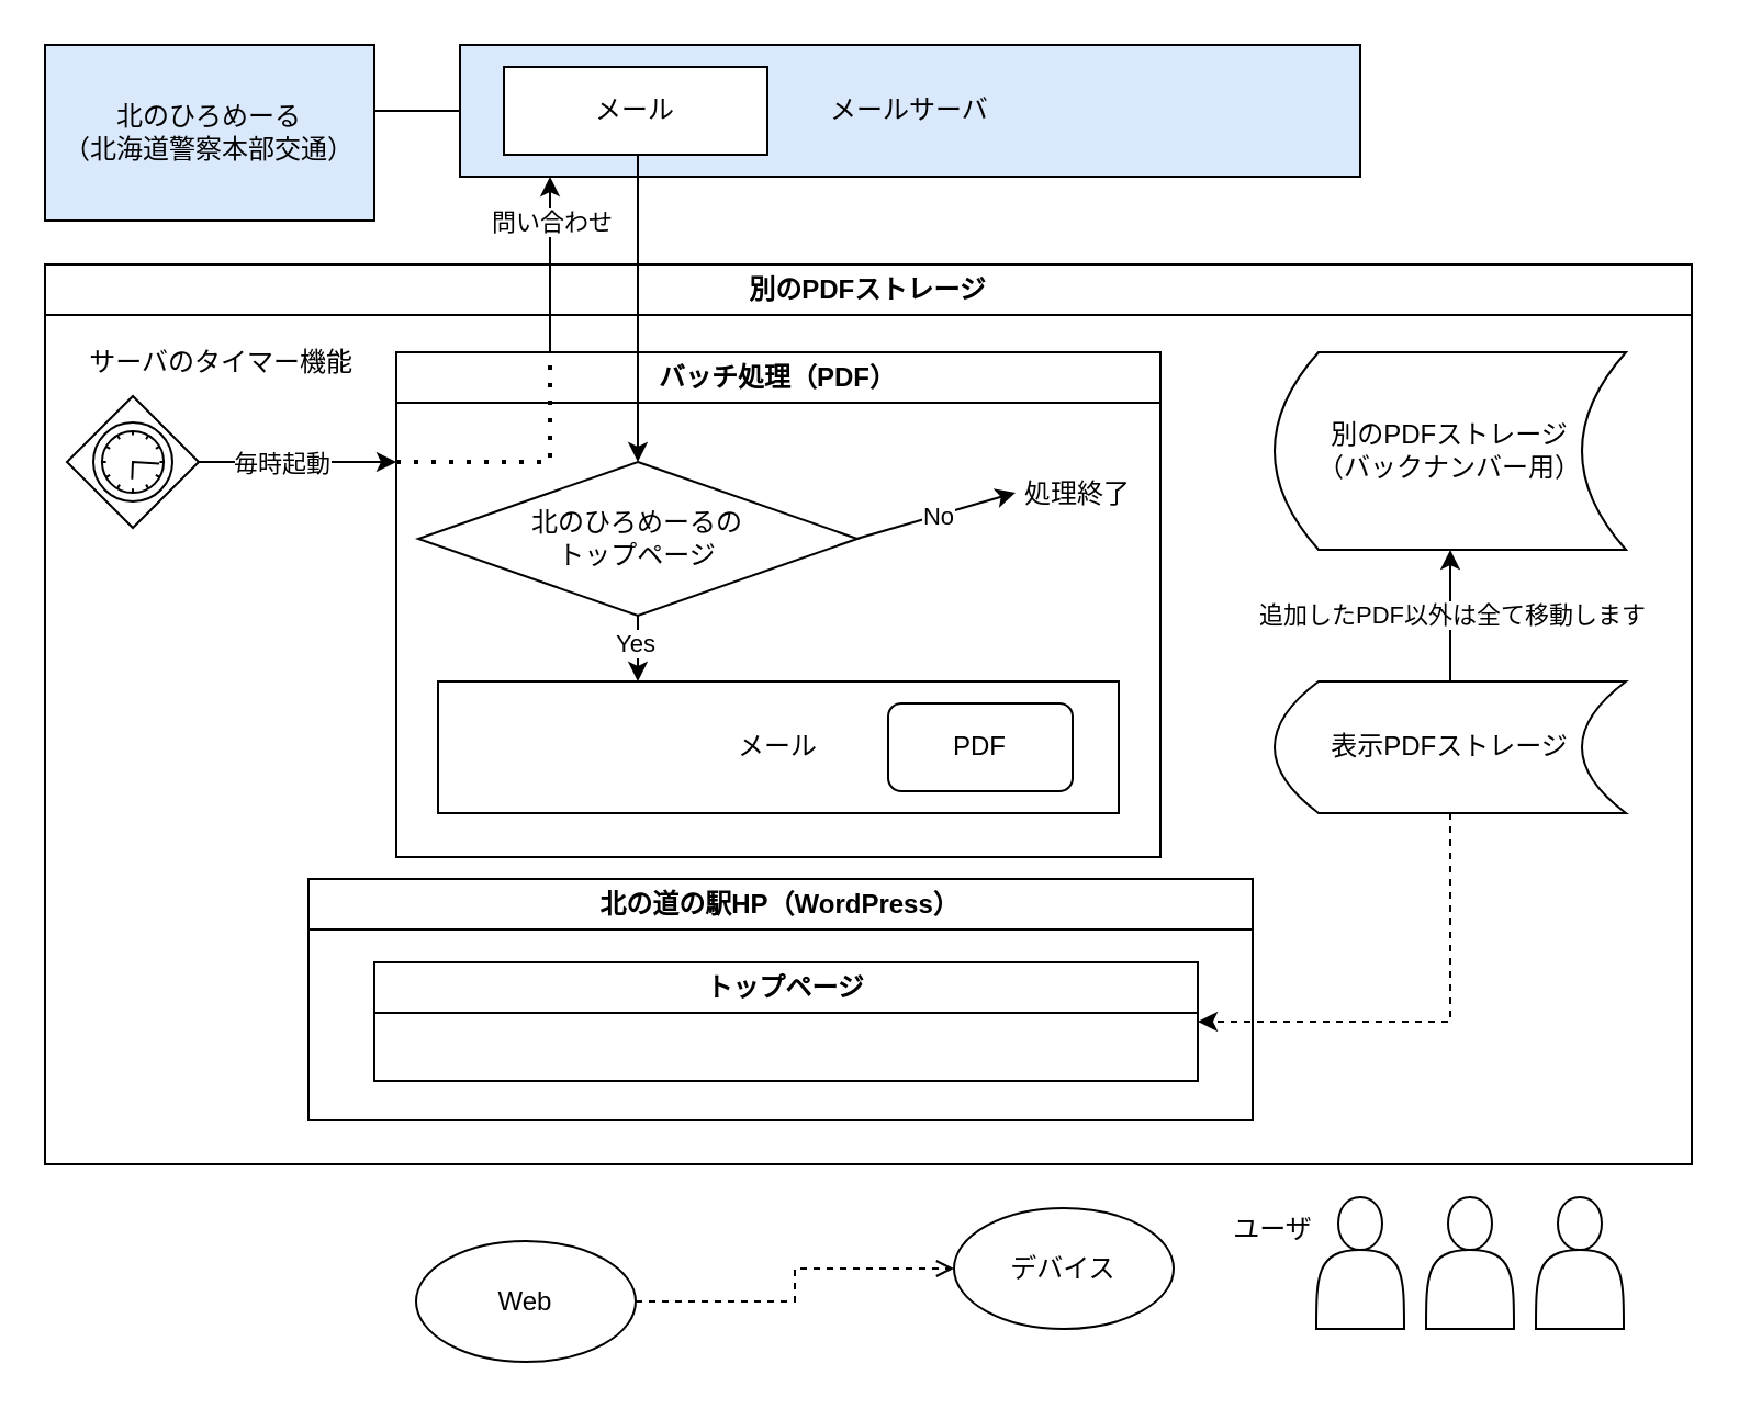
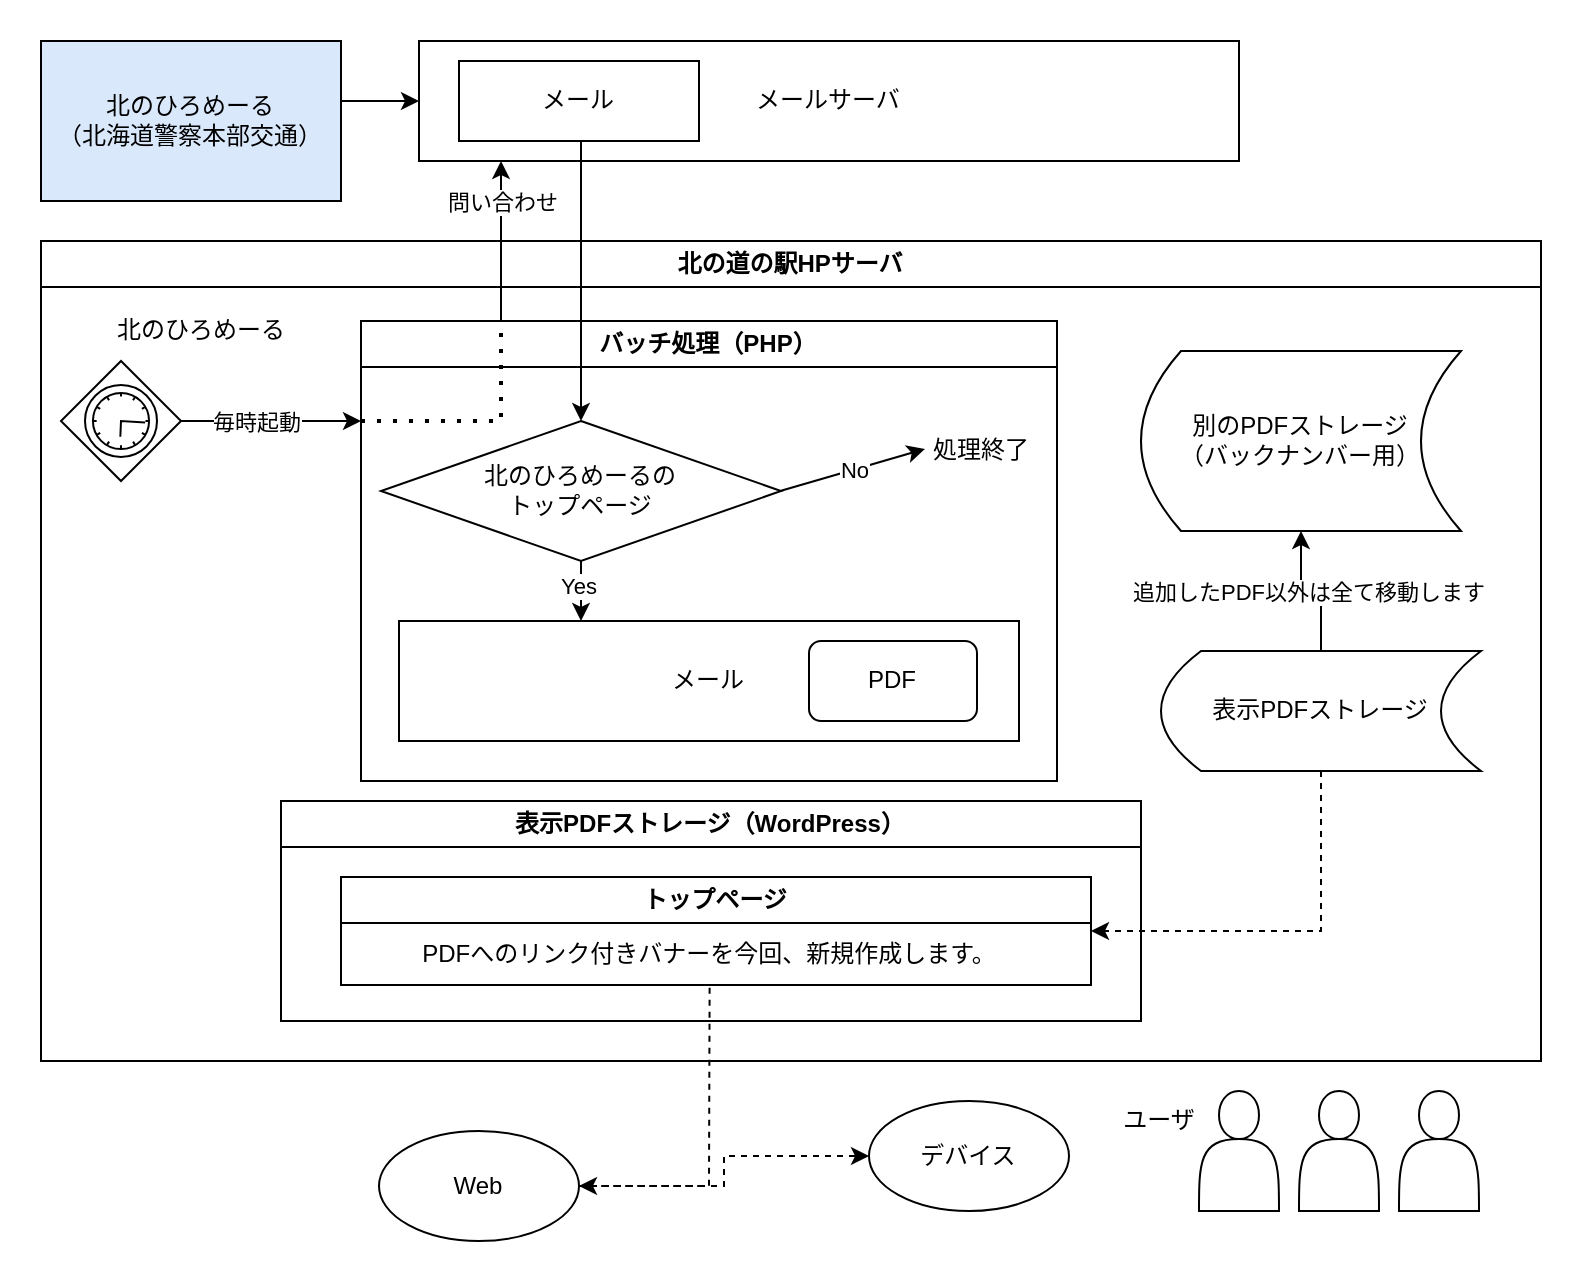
  <mxCell id="0" />
  <mxCell id="1" parent="0" />
- <mxCell id="2" value="別のPDFストレージ" style="swimlane;whiteSpace=wrap;html=1;startSize=23;" vertex="1" parent="1"><mxGeometry x="20" y="120" width="750" height="410" as="geometry" /></mxCell>
+ <mxCell id="2" value="北の道の駅HPサーバ" style="swimlane;whiteSpace=wrap;html=1;startSize=23;" vertex="1" parent="1"><mxGeometry x="20" y="120" width="750" height="410" as="geometry" /></mxCell>
  <mxCell id="3" value="" style="points=[[0.25,0.25,0],[0.5,0,0],[0.75,0.25,0],[1,0.5,0],[0.75,0.75,0],[0.5,1,0],[0.25,0.75,0],[0,0.5,0]];shape=mxgraph.bpmn.gateway2;html=1;verticalLabelPosition=bottom;labelBackgroundColor=#ffffff;verticalAlign=top;align=center;perimeter=rhombusPerimeter;outlineConnect=0;outline=standard;symbol=timer;direction=south;" vertex="1" parent="2"><mxGeometry x="10" y="60" width="60" height="60" as="geometry" /></mxCell>
- <mxCell id="4" value="サーバのタイマー機能" style="text;html=1;align=center;verticalAlign=middle;resizable=0;points=[];autosize=1;strokeColor=none;fillColor=none;" vertex="1" parent="2"><mxGeometry x="10" y="30" width="140" height="30" as="geometry" /></mxCell>
+ <mxCell id="4" value="北のひろめーる" style="text;html=1;align=center;verticalAlign=middle;resizable=0;points=[];autosize=1;strokeColor=none;fillColor=none;" vertex="1" parent="2"><mxGeometry x="10" y="30" width="140" height="30" as="geometry" /></mxCell>
  <mxCell id="5" value="" style="edgeStyle=orthogonalEdgeStyle;rounded=0;orthogonalLoop=1;jettySize=auto;html=1;" edge="1" parent="2" source="8" target="9"><mxGeometry relative="1" as="geometry" /></mxCell>
  <mxCell id="6" value="追加したPDF以外は全て移動します" style="edgeLabel;html=1;align=center;verticalAlign=middle;resizable=0;points=[];" vertex="1" connectable="0" parent="5"><mxGeometry x="0.047" relative="1" as="geometry"><mxPoint as="offset" /></mxGeometry></mxCell>
  <mxCell id="7" style="edgeStyle=elbowEdgeStyle;rounded=0;orthogonalLoop=1;jettySize=auto;html=1;entryX=1;entryY=0.5;entryDx=0;entryDy=0;exitX=0.5;exitY=1;exitDx=0;exitDy=0;dashed=1;" edge="1" parent="2" source="8" target="23"><mxGeometry relative="1" as="geometry"><mxPoint x="640" y="272.5" as="sourcePoint" /><mxPoint x="510" y="335" as="targetPoint" /><Array as="points"><mxPoint x="640" y="310" /></Array></mxGeometry></mxCell>
- <mxCell id="8" value="表示PDFストレージ" style="shape=dataStorage;whiteSpace=wrap;html=1;fixedSize=1;" vertex="1" parent="2"><mxGeometry x="560" y="190" width="160" height="60" as="geometry" /></mxCell>
- <mxCell id="9" value="別のPDFストレージ&lt;div&gt;（バックナンバー用）&lt;/div&gt;" style="shape=dataStorage;whiteSpace=wrap;html=1;fixedSize=1;" vertex="1" parent="2"><mxGeometry x="560" y="40" width="160" height="90" as="geometry" /></mxCell>
- <mxCell id="10" value="バッチ処理（PDF）" style="swimlane;whiteSpace=wrap;html=1;" vertex="1" parent="2"><mxGeometry x="160" y="40" width="348" height="230" as="geometry" /></mxCell>
+ <mxCell id="8" value="表示PDFストレージ" style="shape=dataStorage;whiteSpace=wrap;html=1;fixedSize=1;" vertex="1" parent="2"><mxGeometry x="560" y="205" width="160" height="60" as="geometry" /></mxCell>
+ <mxCell id="9" value="別のPDFストレージ&lt;div&gt;（バックナンバー用）&lt;/div&gt;" style="shape=dataStorage;whiteSpace=wrap;html=1;fixedSize=1;" vertex="1" parent="2"><mxGeometry x="550" y="55" width="160" height="90" as="geometry" /></mxCell>
+ <mxCell id="10" value="バッチ処理（PHP）" style="swimlane;whiteSpace=wrap;html=1;" vertex="1" parent="2"><mxGeometry x="160" y="40" width="348" height="230" as="geometry" /></mxCell>
  <mxCell id="11" value="メール" style="rounded=0;whiteSpace=wrap;html=1;" vertex="1" parent="10"><mxGeometry x="19" y="150" width="310" height="60" as="geometry" /></mxCell>
  <mxCell id="12" value="PDF" style="whiteSpace=wrap;html=1;rounded=1;" vertex="1" parent="10"><mxGeometry x="224" y="160" width="84" height="40" as="geometry" /></mxCell>
  <mxCell id="13" value="" style="edgeStyle=orthogonalEdgeStyle;rounded=0;orthogonalLoop=1;jettySize=auto;html=1;" edge="1" parent="10" source="15"><mxGeometry relative="1" as="geometry"><mxPoint x="110" y="150" as="targetPoint" /></mxGeometry></mxCell>
  <mxCell id="14" value="Yes" style="edgeLabel;html=1;align=center;verticalAlign=middle;resizable=0;points=[];" vertex="1" connectable="0" parent="13"><mxGeometry x="-0.234" y="-2" relative="1" as="geometry"><mxPoint as="offset" /></mxGeometry></mxCell>
  <mxCell id="15" value="北のひろめーるの&lt;div&gt;トップページ&lt;/div&gt;" style="rhombus;whiteSpace=wrap;html=1;" vertex="1" parent="10"><mxGeometry x="10" y="50" width="200" height="70" as="geometry" /></mxCell>
  <mxCell id="16" value="処理終了" style="text;html=1;align=center;verticalAlign=middle;resizable=0;points=[];autosize=1;strokeColor=none;fillColor=none;" vertex="1" parent="10"><mxGeometry x="275" y="50" width="70" height="30" as="geometry" /></mxCell>
  <mxCell id="17" value="" style="edgeStyle=none;orthogonalLoop=1;jettySize=auto;html=1;rounded=0;entryX=0.1;entryY=0.467;entryDx=0;entryDy=0;entryPerimeter=0;" edge="1" parent="10" target="16"><mxGeometry width="100" relative="1" as="geometry"><mxPoint x="210" y="84.88" as="sourcePoint" /><mxPoint x="250" y="84.88" as="targetPoint" /><Array as="points" /></mxGeometry></mxCell>
  <mxCell id="18" value="No" style="edgeLabel;html=1;align=center;verticalAlign=middle;resizable=0;points=[];" vertex="1" connectable="0" parent="17"><mxGeometry x="0.04" relative="1" as="geometry"><mxPoint x="-1" as="offset" /></mxGeometry></mxCell>
  <mxCell id="19" value="" style="endArrow=none;dashed=1;html=1;dashPattern=1 3;strokeWidth=2;rounded=0;edgeStyle=orthogonalEdgeStyle;" edge="1" parent="10"><mxGeometry width="50" height="50" relative="1" as="geometry"><mxPoint y="50" as="sourcePoint" /><mxPoint x="70" as="targetPoint" /><Array as="points"><mxPoint x="70" y="50" /></Array></mxGeometry></mxCell>
  <mxCell id="20" value="" style="edgeStyle=orthogonalEdgeStyle;rounded=0;orthogonalLoop=1;jettySize=auto;html=1;" edge="1" parent="2" source="3"><mxGeometry relative="1" as="geometry"><mxPoint x="160" y="90" as="targetPoint" /><Array as="points"><mxPoint x="160" y="90" /></Array></mxGeometry></mxCell>
  <mxCell id="21" value="毎時起動" style="edgeLabel;html=1;align=center;verticalAlign=middle;resizable=0;points=[];" vertex="1" connectable="0" parent="20"><mxGeometry x="-0.53" relative="1" as="geometry"><mxPoint x="16" as="offset" /></mxGeometry></mxCell>
- <mxCell id="22" value="北の道の駅HP（WordPress&lt;span style=&quot;background-color: initial;&quot;&gt;）&lt;/span&gt;" style="swimlane;whiteSpace=wrap;html=1;fillColor=default;startSize=23;" vertex="1" parent="2"><mxGeometry x="120" y="280" width="430" height="110" as="geometry" /></mxCell>
+ <mxCell id="22" value="表示PDFストレージ（WordPress&lt;span style=&quot;background-color: initial;&quot;&gt;）&lt;/span&gt;" style="swimlane;whiteSpace=wrap;html=1;fillColor=default;startSize=23;" vertex="1" parent="2"><mxGeometry x="120" y="280" width="430" height="110" as="geometry" /></mxCell>
  <mxCell id="23" value="トップページ" style="swimlane;whiteSpace=wrap;html=1;" vertex="1" parent="22"><mxGeometry x="30" y="38" width="375" height="54" as="geometry" /></mxCell>
+ <mxCell id="24" value="PDFへのリンク付きバナーを今回、新規作成します。" style="text;html=1;align=center;verticalAlign=middle;resizable=0;points=[];autosize=1;strokeColor=none;fillColor=none;" vertex="1" parent="23"><mxGeometry x="29" y="24" width="310" height="30" as="geometry" /></mxCell>
  <mxCell id="25" value="" style="edgeStyle=orthogonalEdgeStyle;rounded=0;orthogonalLoop=1;jettySize=auto;html=1;" edge="1" parent="2"><mxGeometry relative="1" as="geometry"><mxPoint x="230" y="40" as="sourcePoint" /><mxPoint x="230" y="-40" as="targetPoint" /><Array as="points"><mxPoint x="230" y="20" /><mxPoint x="230" y="20" /></Array></mxGeometry></mxCell>
  <mxCell id="26" value="問い合わせ" style="edgeLabel;html=1;align=center;verticalAlign=middle;resizable=0;points=[];" vertex="1" connectable="0" parent="25"><mxGeometry x="0.322" relative="1" as="geometry"><mxPoint y="-7" as="offset" /></mxGeometry></mxCell>
- <mxCell id="27" value="" style="edgeStyle=orthogonalEdgeStyle;rounded=0;orthogonalLoop=1;jettySize=auto;html=1;endArrow=none;" edge="1" parent="1" source="28" target="29"><mxGeometry relative="1" as="geometry"><Array as="points"><mxPoint x="189" y="50" /><mxPoint x="189" y="50" /></Array></mxGeometry></mxCell>
+ <mxCell id="27" value="" style="edgeStyle=orthogonalEdgeStyle;rounded=0;orthogonalLoop=1;jettySize=auto;html=1;" edge="1" parent="1" source="28" target="29"><mxGeometry relative="1" as="geometry"><Array as="points"><mxPoint x="189" y="50" /><mxPoint x="189" y="50" /></Array></mxGeometry></mxCell>
  <mxCell id="28" value="北のひろめーる&lt;div&gt;（北海道警察本部交通）&lt;/div&gt;" style="rounded=0;whiteSpace=wrap;html=1;fillColor=#dae8fc;" vertex="1" parent="1"><mxGeometry x="20" y="20" width="150" height="80" as="geometry" /></mxCell>
- <mxCell id="29" value="メールサーバ" style="whiteSpace=wrap;html=1;rounded=0;align=center;fillColor=#dae8fc;" vertex="1" parent="1"><mxGeometry x="209" y="20" width="410" height="60" as="geometry" /></mxCell>
+ <mxCell id="29" value="メールサーバ" style="whiteSpace=wrap;html=1;rounded=0;align=center;" vertex="1" parent="1"><mxGeometry x="209" y="20" width="410" height="60" as="geometry" /></mxCell>
  <mxCell id="30" value="" style="shape=actor;whiteSpace=wrap;html=1;" vertex="1" parent="1"><mxGeometry x="699" y="545" width="40" height="60" as="geometry" /></mxCell>
  <mxCell id="31" value="&lt;div&gt;&lt;br&gt;&lt;/div&gt;&lt;div&gt;&lt;br&gt;&lt;/div&gt;" style="shape=actor;whiteSpace=wrap;html=1;" vertex="1" parent="1"><mxGeometry x="649" y="545" width="40" height="60" as="geometry" /></mxCell>
  <mxCell id="32" value="" style="shape=actor;whiteSpace=wrap;html=1;" vertex="1" parent="1"><mxGeometry x="599" y="545" width="40" height="60" as="geometry" /></mxCell>
- <mxCell id="33" value="" style="edgeStyle=orthogonalEdgeStyle;rounded=0;orthogonalLoop=1;jettySize=auto;html=1;dashed=1;endArrow=open;" edge="1" parent="1" source="34" target="35"><mxGeometry relative="1" as="geometry" /></mxCell>
+ <mxCell id="33" value="" style="edgeStyle=orthogonalEdgeStyle;rounded=0;orthogonalLoop=1;jettySize=auto;html=1;dashed=1;" edge="1" parent="1" source="34" target="35"><mxGeometry relative="1" as="geometry" /></mxCell>
  <mxCell id="34" value="Web" style="ellipse;whiteSpace=wrap;html=1;" vertex="1" parent="1"><mxGeometry x="189" y="565" width="100" height="55" as="geometry" /></mxCell>
  <mxCell id="35" value="デバイス" style="ellipse;whiteSpace=wrap;html=1;" vertex="1" parent="1"><mxGeometry x="434" y="550" width="100" height="55" as="geometry" /></mxCell>
  <mxCell id="36" value="ユーザ" style="text;html=1;align=center;verticalAlign=middle;resizable=0;points=[];autosize=1;strokeColor=none;fillColor=none;" vertex="1" parent="1"><mxGeometry x="549" y="545" width="60" height="30" as="geometry" /></mxCell>
+ <mxCell id="37" value="" style="edgeStyle=elbowEdgeStyle;rounded=0;orthogonalLoop=1;jettySize=auto;html=1;dashed=1;exitX=0.501;exitY=1.047;exitDx=0;exitDy=0;exitPerimeter=0;" edge="1" parent="1" source="24" target="34"><mxGeometry relative="1" as="geometry"><mxPoint x="329" y="500" as="sourcePoint" /><Array as="points"><mxPoint x="354" y="500" /></Array></mxGeometry></mxCell>
  <mxCell id="38" style="edgeStyle=elbowEdgeStyle;rounded=0;orthogonalLoop=1;jettySize=auto;html=1;entryX=0.5;entryY=0;entryDx=0;entryDy=0;" edge="1" parent="1" source="39" target="15"><mxGeometry relative="1" as="geometry" /></mxCell>
  <mxCell id="39" value="メール" style="rounded=0;whiteSpace=wrap;html=1;" vertex="1" parent="1"><mxGeometry x="229" y="30" width="120" height="40" as="geometry" /></mxCell>
